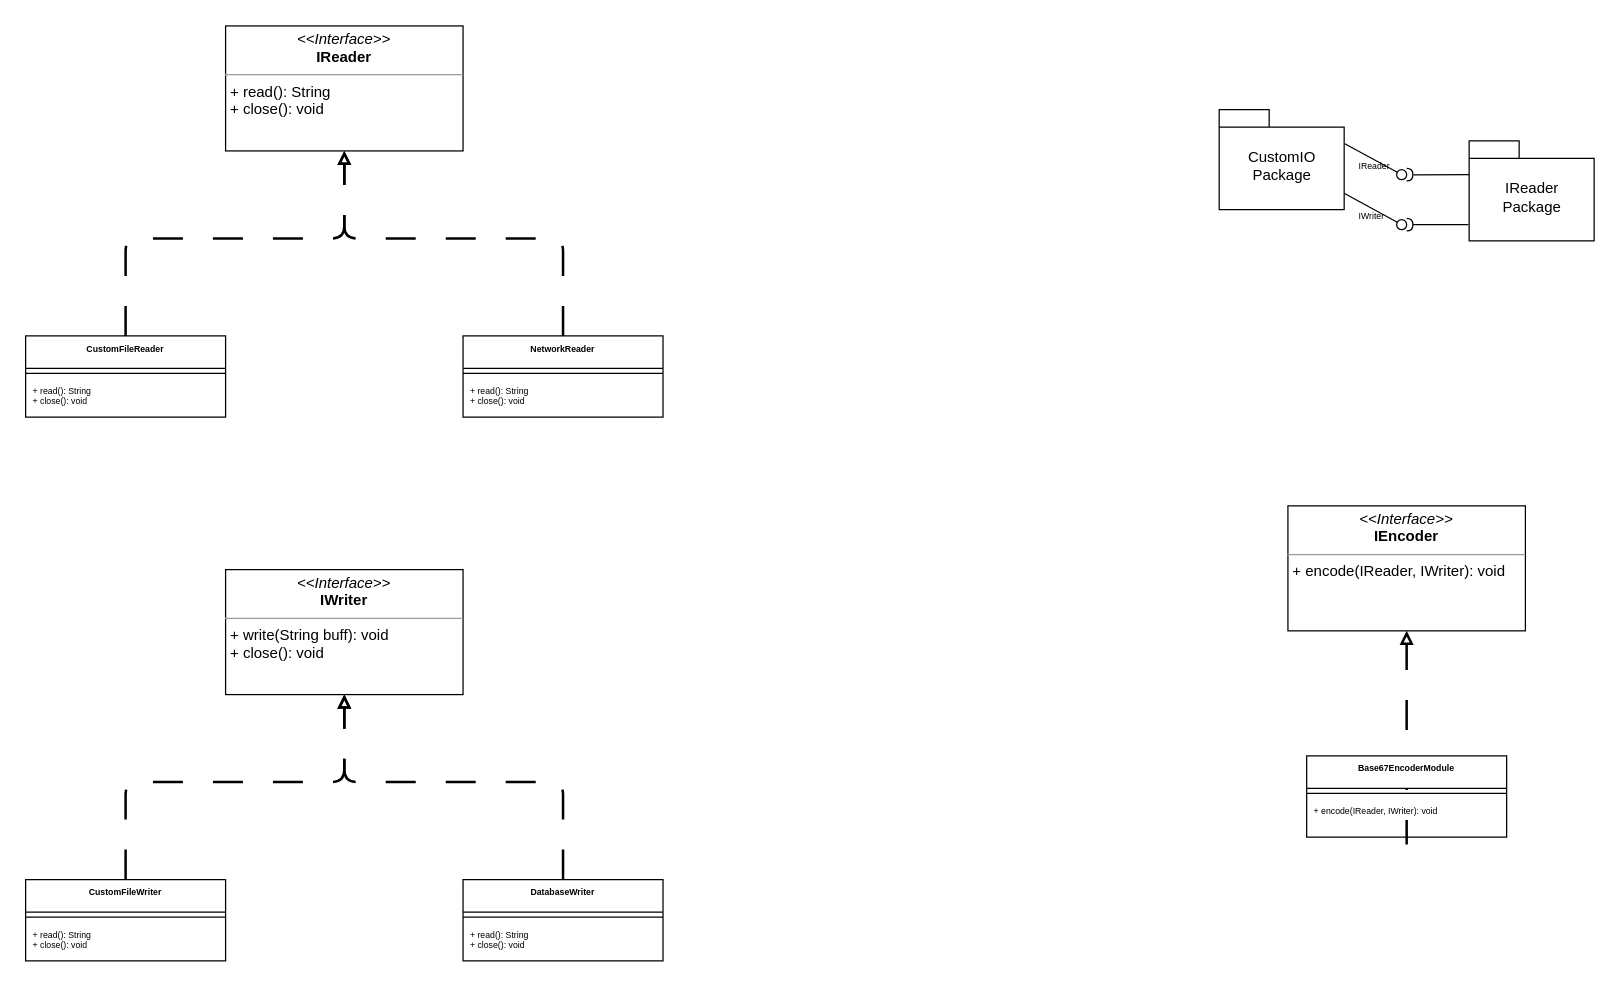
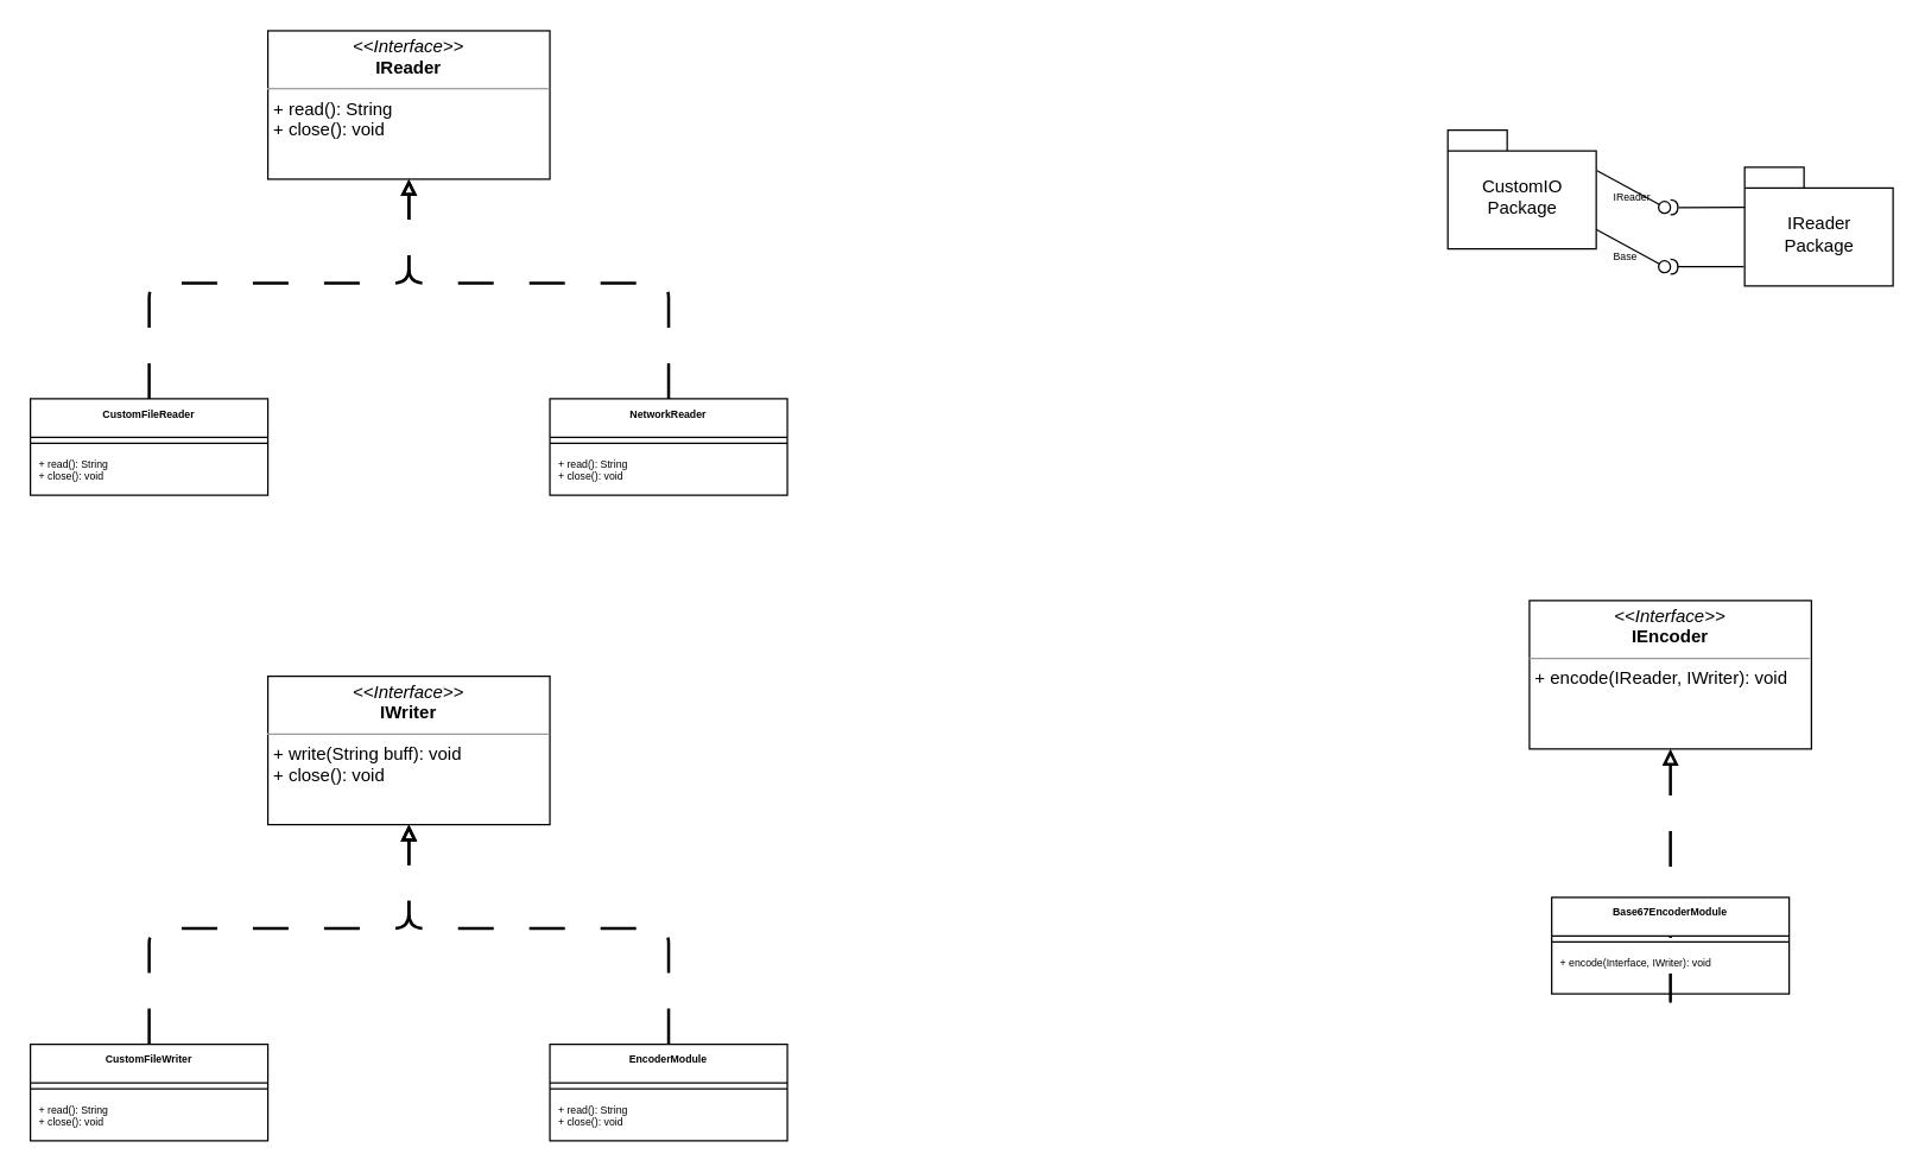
  <mxCell id="0" />
  <mxCell id="1" parent="0" />
  <mxCell id="2" value="" style="endArrow=none;html=1;rounded=0;align=center;verticalAlign=top;endFill=0;labelBackgroundColor=none;endSize=2;exitX=1.005;exitY=0.341;exitDx=0;exitDy=0;exitPerimeter=0;" edge="1" source="12" target="3" parent="1"><mxGeometry relative="1" as="geometry"><mxPoint x="1085" y="152" as="sourcePoint" /></mxGeometry></mxCell>
  <mxCell id="3" value="" style="ellipse;html=1;fontSize=11;align=center;fillColor=none;points=[];aspect=fixed;resizable=0;verticalAlign=bottom;labelPosition=center;verticalLabelPosition=top;flipH=1;" vertex="1" parent="1"><mxGeometry x="1117" y="135" width="8" height="8" as="geometry" /></mxCell>
  <mxCell id="4" value="" style="endArrow=none;html=1;rounded=0;align=center;verticalAlign=top;endFill=0;labelBackgroundColor=none;endSize=2;entryX=1.078;entryY=0.483;entryDx=0;entryDy=0;entryPerimeter=0;" edge="1" target="5" parent="1"><mxGeometry relative="1" as="geometry"><mxPoint x="1175" y="139" as="sourcePoint" /><mxPoint x="1175" y="159" as="targetPoint" /></mxGeometry></mxCell>
  <mxCell id="5" value="" style="shape=requiredInterface;html=1;fontSize=11;align=center;fillColor=none;points=[];aspect=fixed;resizable=0;verticalAlign=bottom;labelPosition=center;verticalLabelPosition=top;flipH=1;rotation=-180;" vertex="1" parent="1"><mxGeometry x="1125" y="134" width="5" height="10" as="geometry" /></mxCell>
  <mxCell id="6" value="IReader" style="text;strokeColor=none;fillColor=none;spacingLeft=4;spacingRight=4;overflow=hidden;rotatable=0;points=[[0,0.5],[1,0.5]];portConstraint=eastwest;fontSize=7;" vertex="1" parent="1"><mxGeometry x="1081" y="122" width="44" height="21" as="geometry" /></mxCell>
  <mxCell id="7" style="edgeStyle=none;html=1;entryX=0.996;entryY=0.834;entryDx=0;entryDy=0;entryPerimeter=0;fontSize=8;endArrow=none;endFill=0;" edge="1" parent="1" source="8" target="12"><mxGeometry relative="1" as="geometry" /></mxCell>
  <mxCell id="8" value="" style="ellipse;html=1;fontSize=11;align=center;fillColor=none;points=[];aspect=fixed;resizable=0;verticalAlign=bottom;labelPosition=center;verticalLabelPosition=top;flipH=1;" vertex="1" parent="1"><mxGeometry x="1117" y="175" width="8" height="8" as="geometry" /></mxCell>
  <mxCell id="9" style="edgeStyle=none;html=1;entryX=-0.006;entryY=0.785;entryDx=0;entryDy=0;entryPerimeter=0;fontSize=8;endArrow=none;endFill=0;" edge="1" parent="1" source="10"><mxGeometry relative="1" as="geometry"><mxPoint x="1174.4" y="178.95" as="targetPoint" /></mxGeometry></mxCell>
  <mxCell id="10" value="" style="shape=requiredInterface;html=1;fontSize=11;align=center;fillColor=none;points=[];aspect=fixed;resizable=0;verticalAlign=bottom;labelPosition=center;verticalLabelPosition=top;flipH=1;rotation=-180;" vertex="1" parent="1"><mxGeometry x="1125" y="174" width="5" height="10" as="geometry" /></mxCell>
- <mxCell id="11" value="IWriter" style="text;strokeColor=none;fillColor=none;spacingLeft=4;spacingRight=4;overflow=hidden;rotatable=0;points=[[0,0.5],[1,0.5]];portConstraint=eastwest;fontSize=7;" vertex="1" parent="1"><mxGeometry x="1081" y="162" width="44" height="21" as="geometry" /></mxCell>
+ <mxCell id="11" value="Base" style="text;strokeColor=none;fillColor=none;spacingLeft=4;spacingRight=4;overflow=hidden;rotatable=0;points=[[0,0.5],[1,0.5]];portConstraint=eastwest;fontSize=7;" vertex="1" parent="1"><mxGeometry x="1081" y="162" width="44" height="21" as="geometry" /></mxCell>
  <mxCell id="12" value="&lt;span style=&quot;font-size: 12px; font-weight: 400;&quot;&gt;CustomIO&lt;/span&gt;&lt;br style=&quot;font-size: 12px; font-weight: 400;&quot;&gt;&lt;span style=&quot;font-size: 12px; font-weight: 400;&quot;&gt;Package&lt;/span&gt;" style="shape=folder;fontStyle=1;spacingTop=10;tabWidth=40;tabHeight=14;tabPosition=left;html=1;fontSize=7;" vertex="1" parent="1"><mxGeometry x="975" y="87" width="100" height="80" as="geometry" /></mxCell>
  <mxCell id="13" value="&lt;span style=&quot;font-size: 12px; font-weight: 400;&quot;&gt;IReader &lt;br&gt;Package&lt;/span&gt;" style="shape=folder;fontStyle=1;spacingTop=10;tabWidth=40;tabHeight=14;tabPosition=left;html=1;fontSize=7;" vertex="1" parent="1"><mxGeometry x="1175" y="112" width="100" height="80" as="geometry" /></mxCell>
  <mxCell id="14" value="&lt;p style=&quot;margin:0px;margin-top:4px;text-align:center;&quot;&gt;&lt;i&gt;&amp;lt;&amp;lt;Interface&amp;gt;&amp;gt;&lt;/i&gt;&lt;br&gt;&lt;b&gt;IReader&lt;/b&gt;&lt;/p&gt;&lt;hr size=&quot;1&quot;&gt;&lt;p style=&quot;margin:0px;margin-left:4px;&quot;&gt;+ read(): String&lt;br&gt;+ close(): void&lt;/p&gt;" style="verticalAlign=top;align=left;overflow=fill;fontSize=12;fontFamily=Helvetica;html=1;" vertex="1" parent="1"><mxGeometry x="180" y="20" width="190" height="100" as="geometry" /></mxCell>
  <mxCell id="15" style="edgeStyle=none;html=1;entryX=0.5;entryY=1;entryDx=0;entryDy=0;fontSize=7;endArrow=block;endFill=0;dashed=1;dashPattern=12 12;strokeWidth=2;" edge="1" parent="1" source="16" target="14"><mxGeometry relative="1" as="geometry"><Array as="points"><mxPoint x="100" y="190" /><mxPoint x="275" y="190" /></Array></mxGeometry></mxCell>
  <mxCell id="16" value="CustomFileReader" style="swimlane;fontStyle=1;align=center;verticalAlign=top;childLayout=stackLayout;horizontal=1;startSize=26;horizontalStack=0;resizeParent=1;resizeParentMax=0;resizeLast=0;collapsible=1;marginBottom=0;fontSize=7;" vertex="1" parent="1"><mxGeometry x="20" y="268" width="160" height="65" as="geometry" /></mxCell>
  <mxCell id="17" value="" style="line;strokeWidth=1;fillColor=none;align=left;verticalAlign=middle;spacingTop=-1;spacingLeft=3;spacingRight=3;rotatable=0;labelPosition=right;points=[];portConstraint=eastwest;strokeColor=inherit;fontSize=7;" vertex="1" parent="16"><mxGeometry y="26" width="160" height="8" as="geometry" /></mxCell>
  <mxCell id="18" value="+ read(): String&#10;+ close(): void" style="text;strokeColor=none;fillColor=none;align=left;verticalAlign=top;spacingLeft=4;spacingRight=4;overflow=hidden;rotatable=0;points=[[0,0.5],[1,0.5]];portConstraint=eastwest;fontSize=7;" vertex="1" parent="16"><mxGeometry y="34" width="160" height="31" as="geometry" /></mxCell>
  <mxCell id="19" style="edgeStyle=none;html=1;dashed=1;dashPattern=12 12;strokeWidth=2;fontSize=7;endArrow=block;endFill=0;entryX=0.5;entryY=1;entryDx=0;entryDy=0;" edge="1" parent="1" source="20" target="14"><mxGeometry relative="1" as="geometry"><mxPoint x="270" y="120" as="targetPoint" /><Array as="points"><mxPoint x="450" y="190" /><mxPoint x="275" y="190" /></Array></mxGeometry></mxCell>
  <mxCell id="20" value="NetworkReader" style="swimlane;fontStyle=1;align=center;verticalAlign=top;childLayout=stackLayout;horizontal=1;startSize=26;horizontalStack=0;resizeParent=1;resizeParentMax=0;resizeLast=0;collapsible=1;marginBottom=0;fontSize=7;" vertex="1" parent="1"><mxGeometry x="370" y="268" width="160" height="65" as="geometry" /></mxCell>
  <mxCell id="21" value="" style="line;strokeWidth=1;fillColor=none;align=left;verticalAlign=middle;spacingTop=-1;spacingLeft=3;spacingRight=3;rotatable=0;labelPosition=right;points=[];portConstraint=eastwest;strokeColor=inherit;fontSize=7;" vertex="1" parent="20"><mxGeometry y="26" width="160" height="8" as="geometry" /></mxCell>
  <mxCell id="22" value="+ read(): String&#10;+ close(): void" style="text;strokeColor=none;fillColor=none;align=left;verticalAlign=top;spacingLeft=4;spacingRight=4;overflow=hidden;rotatable=0;points=[[0,0.5],[1,0.5]];portConstraint=eastwest;fontSize=7;" vertex="1" parent="20"><mxGeometry y="34" width="160" height="31" as="geometry" /></mxCell>
  <mxCell id="23" value="&lt;p style=&quot;margin:0px;margin-top:4px;text-align:center;&quot;&gt;&lt;i&gt;&amp;lt;&amp;lt;Interface&amp;gt;&amp;gt;&lt;/i&gt;&lt;br&gt;&lt;b&gt;IWriter&lt;/b&gt;&lt;/p&gt;&lt;hr size=&quot;1&quot;&gt;&lt;p style=&quot;margin:0px;margin-left:4px;&quot;&gt;+ write(String buff): void&lt;br&gt;+ close(): void&lt;/p&gt;" style="verticalAlign=top;align=left;overflow=fill;fontSize=12;fontFamily=Helvetica;html=1;" vertex="1" parent="1"><mxGeometry x="180" y="455" width="190" height="100" as="geometry" /></mxCell>
  <mxCell id="24" style="edgeStyle=none;html=1;entryX=0.5;entryY=1;entryDx=0;entryDy=0;fontSize=7;endArrow=block;endFill=0;dashed=1;dashPattern=12 12;strokeWidth=2;" edge="1" parent="1" source="25" target="23"><mxGeometry relative="1" as="geometry"><Array as="points"><mxPoint x="100" y="625" /><mxPoint x="275" y="625" /></Array></mxGeometry></mxCell>
  <mxCell id="25" value="CustomFileWriter" style="swimlane;fontStyle=1;align=center;verticalAlign=top;childLayout=stackLayout;horizontal=1;startSize=26;horizontalStack=0;resizeParent=1;resizeParentMax=0;resizeLast=0;collapsible=1;marginBottom=0;fontSize=7;" vertex="1" parent="1"><mxGeometry x="20" y="703" width="160" height="65" as="geometry" /></mxCell>
  <mxCell id="26" value="" style="line;strokeWidth=1;fillColor=none;align=left;verticalAlign=middle;spacingTop=-1;spacingLeft=3;spacingRight=3;rotatable=0;labelPosition=right;points=[];portConstraint=eastwest;strokeColor=inherit;fontSize=7;" vertex="1" parent="25"><mxGeometry y="26" width="160" height="8" as="geometry" /></mxCell>
  <mxCell id="27" value="+ read(): String&#10;+ close(): void" style="text;strokeColor=none;fillColor=none;align=left;verticalAlign=top;spacingLeft=4;spacingRight=4;overflow=hidden;rotatable=0;points=[[0,0.5],[1,0.5]];portConstraint=eastwest;fontSize=7;" vertex="1" parent="25"><mxGeometry y="34" width="160" height="31" as="geometry" /></mxCell>
  <mxCell id="28" style="edgeStyle=none;html=1;dashed=1;dashPattern=12 12;strokeWidth=2;fontSize=7;endArrow=block;endFill=0;entryX=0.5;entryY=1;entryDx=0;entryDy=0;" edge="1" parent="1" source="29" target="23"><mxGeometry relative="1" as="geometry"><mxPoint x="270" y="555" as="targetPoint" /><Array as="points"><mxPoint x="450" y="625" /><mxPoint x="275" y="625" /></Array></mxGeometry></mxCell>
- <mxCell id="29" value="DatabaseWriter" style="swimlane;fontStyle=1;align=center;verticalAlign=top;childLayout=stackLayout;horizontal=1;startSize=26;horizontalStack=0;resizeParent=1;resizeParentMax=0;resizeLast=0;collapsible=1;marginBottom=0;fontSize=7;" vertex="1" parent="1"><mxGeometry x="370" y="703" width="160" height="65" as="geometry" /></mxCell>
+ <mxCell id="29" value="EncoderModule" style="swimlane;fontStyle=1;align=center;verticalAlign=top;childLayout=stackLayout;horizontal=1;startSize=26;horizontalStack=0;resizeParent=1;resizeParentMax=0;resizeLast=0;collapsible=1;marginBottom=0;fontSize=7;" vertex="1" parent="1"><mxGeometry x="370" y="703" width="160" height="65" as="geometry" /></mxCell>
  <mxCell id="30" value="" style="line;strokeWidth=1;fillColor=none;align=left;verticalAlign=middle;spacingTop=-1;spacingLeft=3;spacingRight=3;rotatable=0;labelPosition=right;points=[];portConstraint=eastwest;strokeColor=inherit;fontSize=7;" vertex="1" parent="29"><mxGeometry y="26" width="160" height="8" as="geometry" /></mxCell>
  <mxCell id="31" value="+ read(): String&#10;+ close(): void" style="text;strokeColor=none;fillColor=none;align=left;verticalAlign=top;spacingLeft=4;spacingRight=4;overflow=hidden;rotatable=0;points=[[0,0.5],[1,0.5]];portConstraint=eastwest;fontSize=7;" vertex="1" parent="29"><mxGeometry y="34" width="160" height="31" as="geometry" /></mxCell>
  <mxCell id="32" value="&lt;p style=&quot;margin:0px;margin-top:4px;text-align:center;&quot;&gt;&lt;i&gt;&amp;lt;&amp;lt;Interface&amp;gt;&amp;gt;&lt;/i&gt;&lt;br&gt;&lt;b&gt;IEncoder&lt;/b&gt;&lt;/p&gt;&lt;hr size=&quot;1&quot;&gt;&lt;p style=&quot;margin:0px;margin-left:4px;&quot;&gt;+ encode(IReader, IWriter): void&lt;br&gt;&lt;/p&gt;" style="verticalAlign=top;align=left;overflow=fill;fontSize=12;fontFamily=Helvetica;html=1;" vertex="1" parent="1"><mxGeometry x="1030" y="404" width="190" height="100" as="geometry" /></mxCell>
  <mxCell id="33" style="edgeStyle=none;html=1;entryX=0.5;entryY=1;entryDx=0;entryDy=0;fontSize=7;endArrow=block;endFill=0;dashed=1;dashPattern=12 12;strokeWidth=2;" edge="1" parent="1" source="34" target="32"><mxGeometry relative="1" as="geometry"><Array as="points"><mxPoint x="1125" y="677" /><mxPoint x="1125" y="574" /></Array></mxGeometry></mxCell>
  <mxCell id="34" value="Base67EncoderModule" style="swimlane;fontStyle=1;align=center;verticalAlign=top;childLayout=stackLayout;horizontal=1;startSize=26;horizontalStack=0;resizeParent=1;resizeParentMax=0;resizeLast=0;collapsible=1;marginBottom=0;fontSize=7;" vertex="1" parent="1"><mxGeometry x="1045" y="604" width="160" height="65" as="geometry" /></mxCell>
  <mxCell id="35" value="" style="line;strokeWidth=1;fillColor=none;align=left;verticalAlign=middle;spacingTop=-1;spacingLeft=3;spacingRight=3;rotatable=0;labelPosition=right;points=[];portConstraint=eastwest;strokeColor=inherit;fontSize=7;" vertex="1" parent="34"><mxGeometry y="26" width="160" height="8" as="geometry" /></mxCell>
- <mxCell id="36" value="+ encode(IReader, IWriter): void&#10;" style="text;strokeColor=none;fillColor=none;align=left;verticalAlign=top;spacingLeft=4;spacingRight=4;overflow=hidden;rotatable=0;points=[[0,0.5],[1,0.5]];portConstraint=eastwest;fontSize=7;" vertex="1" parent="34"><mxGeometry y="34" width="160" height="31" as="geometry" /></mxCell>
+ <mxCell id="36" value="+ encode(Interface, IWriter): void&#10;" style="text;strokeColor=none;fillColor=none;align=left;verticalAlign=top;spacingLeft=4;spacingRight=4;overflow=hidden;rotatable=0;points=[[0,0.5],[1,0.5]];portConstraint=eastwest;fontSize=7;" vertex="1" parent="34"><mxGeometry y="34" width="160" height="31" as="geometry" /></mxCell>
